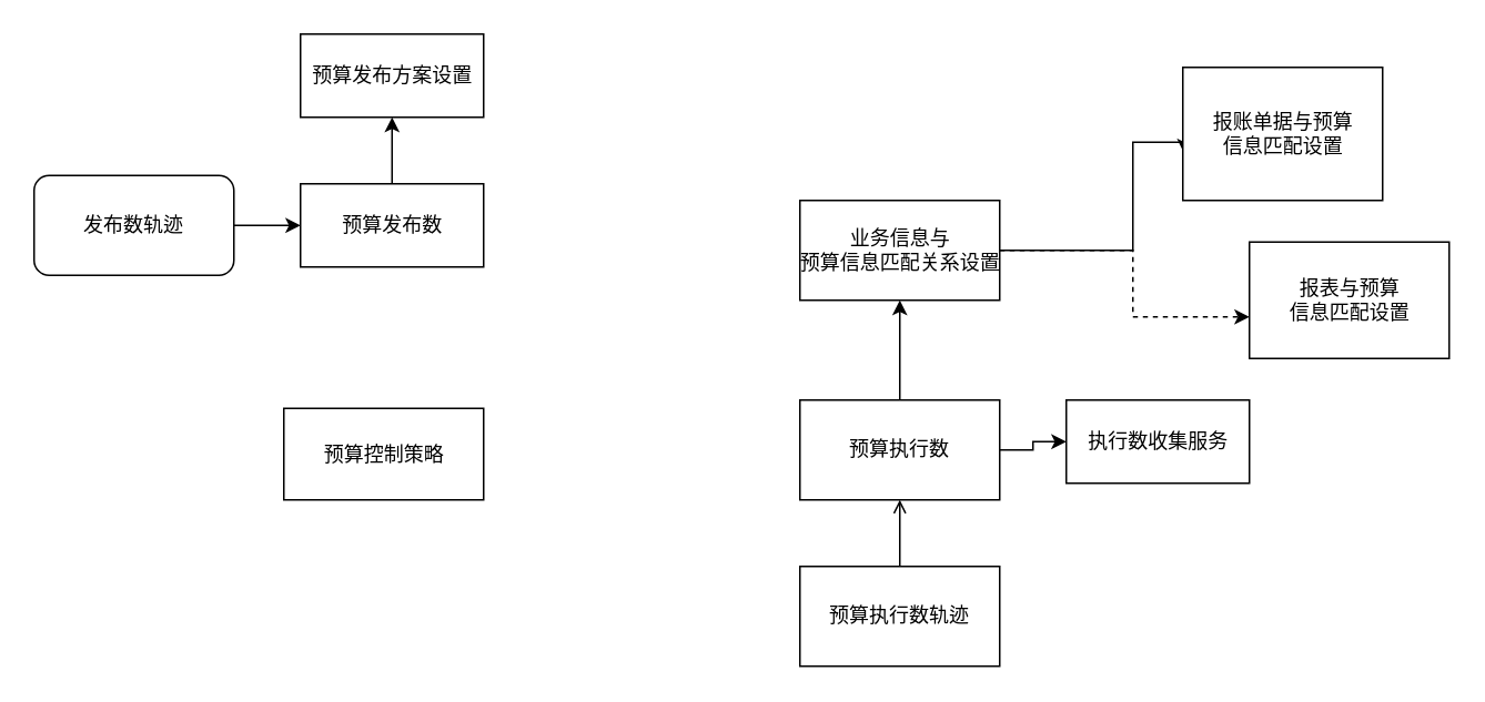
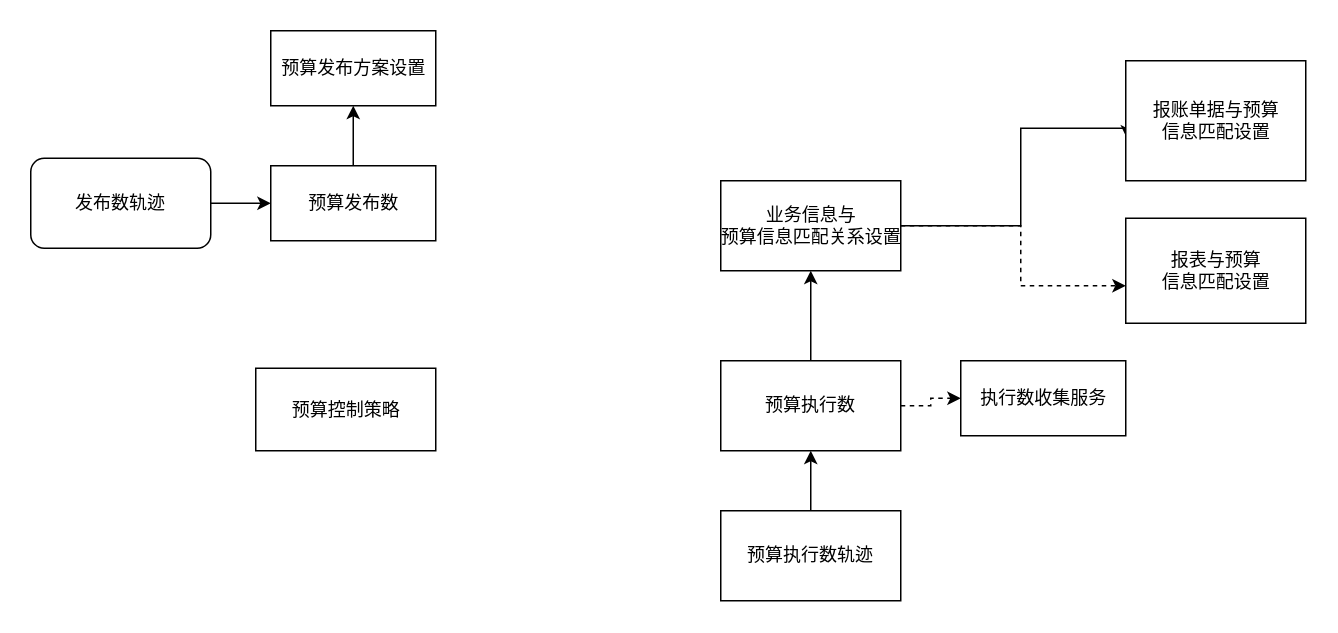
  <mxCell id="0" />
  <mxCell id="1" parent="0" />
  <mxCell id="2" style="edgeStyle=orthogonalEdgeStyle;rounded=0;orthogonalLoop=1;jettySize=auto;html=1;entryX=0.008;entryY=0.65;entryDx=0;entryDy=0;entryPerimeter=0;" edge="1" parent="1" source="4" target="5"><mxGeometry relative="1" as="geometry"><mxPoint x="710" y="108" as="targetPoint" /><Array as="points"><mxPoint x="680" y="150" /><mxPoint x="680" y="85" /></Array></mxGeometry></mxCell>
  <mxCell id="3" style="edgeStyle=orthogonalEdgeStyle;rounded=0;orthogonalLoop=1;jettySize=auto;html=1;dashed=1;" edge="1" parent="1" source="4" target="6"><mxGeometry relative="1" as="geometry"><Array as="points"><mxPoint x="680" y="150" /><mxPoint x="680" y="190" /></Array></mxGeometry></mxCell>
  <mxCell id="4" value="业务信息与&lt;br&gt;预算信息匹配关系设置" style="html=1;" vertex="1" parent="1"><mxGeometry x="480" y="120" width="120" height="60" as="geometry" /></mxCell>
- <mxCell id="5" value="报账单据与预算&lt;br&gt;信息匹配设置" style="html=1;" vertex="1" parent="1"><mxGeometry x="710" y="40" width="120" height="80" as="geometry" /></mxCell>
+ <mxCell id="5" value="报账单据与预算&lt;br&gt;信息匹配设置" style="html=1;" vertex="1" parent="1"><mxGeometry x="750" y="40" width="120" height="80" as="geometry" /></mxCell>
  <mxCell id="6" value="报表与预算&lt;br&gt;信息匹配设置" style="html=1;" vertex="1" parent="1"><mxGeometry x="750" y="145" width="120" height="70" as="geometry" /></mxCell>
  <mxCell id="7" value="" style="edgeStyle=orthogonalEdgeStyle;rounded=0;orthogonalLoop=1;jettySize=auto;html=1;" edge="1" parent="1" source="9" target="4"><mxGeometry relative="1" as="geometry" /></mxCell>
- <mxCell id="8" value="" style="edgeStyle=orthogonalEdgeStyle;rounded=0;orthogonalLoop=1;jettySize=auto;html=1;" edge="1" parent="1" source="9" target="18"><mxGeometry relative="1" as="geometry" /></mxCell>
+ <mxCell id="8" value="" style="edgeStyle=orthogonalEdgeStyle;rounded=0;orthogonalLoop=1;jettySize=auto;html=1;dashed=1;" edge="1" parent="1" source="9" target="18"><mxGeometry relative="1" as="geometry" /></mxCell>
  <mxCell id="9" value="预算执行数" style="rounded=0;whiteSpace=wrap;html=1;" vertex="1" parent="1"><mxGeometry x="480" y="240" width="120" height="60" as="geometry" /></mxCell>
- <mxCell id="10" value="" style="edgeStyle=orthogonalEdgeStyle;rounded=0;orthogonalLoop=1;jettySize=auto;html=1;endArrow=open;" edge="1" parent="1" source="11" target="9"><mxGeometry relative="1" as="geometry" /></mxCell>
+ <mxCell id="10" value="" style="edgeStyle=orthogonalEdgeStyle;rounded=0;orthogonalLoop=1;jettySize=auto;html=1;" edge="1" parent="1" source="11" target="9"><mxGeometry relative="1" as="geometry" /></mxCell>
  <mxCell id="11" value="预算执行数轨迹" style="rounded=0;whiteSpace=wrap;html=1;" vertex="1" parent="1"><mxGeometry x="480" y="340" width="120" height="60" as="geometry" /></mxCell>
  <mxCell id="12" value="预算控制策略" style="html=1;" vertex="1" parent="1"><mxGeometry x="170" y="245" width="120" height="55" as="geometry" /></mxCell>
  <mxCell id="13" value="预算发布方案设置" style="html=1;" vertex="1" parent="1"><mxGeometry x="180" y="20" width="110" height="50" as="geometry" /></mxCell>
  <mxCell id="14" value="" style="edgeStyle=orthogonalEdgeStyle;rounded=0;orthogonalLoop=1;jettySize=auto;html=1;" edge="1" parent="1" source="15" target="13"><mxGeometry relative="1" as="geometry" /></mxCell>
  <mxCell id="15" value="预算发布数" style="html=1;" vertex="1" parent="1"><mxGeometry x="180" y="110" width="110" height="50" as="geometry" /></mxCell>
  <mxCell id="16" value="" style="edgeStyle=orthogonalEdgeStyle;rounded=0;orthogonalLoop=1;jettySize=auto;html=1;" edge="1" parent="1" source="17" target="15"><mxGeometry relative="1" as="geometry" /></mxCell>
  <mxCell id="17" value="发布数轨迹" style="whiteSpace=wrap;html=1;fillColor=rgb(255, 255, 255);strokeColor=rgb(0, 0, 0);fontColor=rgb(0, 0, 0);rounded=1;" vertex="1" parent="1"><mxGeometry x="20" y="105" width="120" height="60" as="geometry" /></mxCell>
  <mxCell id="18" value="执行数收集服务" style="html=1;" vertex="1" parent="1"><mxGeometry x="640" y="240" width="110" height="50" as="geometry" /></mxCell>
